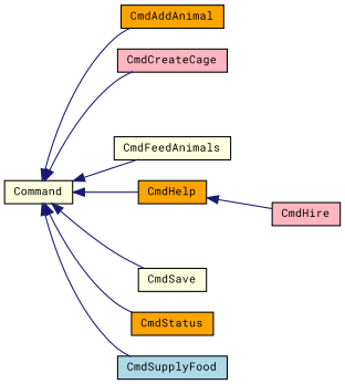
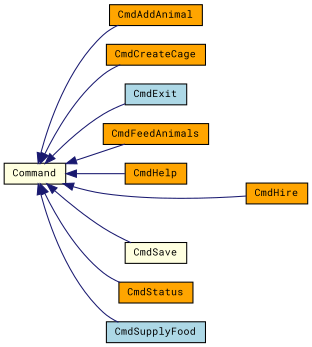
  digraph {
    fontname="Roboto Mono"
    rankdir=LR
    node [color=black fillcolor=lightyellow fontname="Roboto Mono" fontsize=10 shape=record style=filled]
    edge [color=midnightblue dir=back fontname="Roboto Mono" fontsize=10 labelfontname=Helvetica labelfontsize=10 style=solid]
    n1 [fontcolor=black height=0.2 label=Command width=0.4]
    n2 [fillcolor=orange height=0.2 label=CmdAddAnimal width=0.4]
-   n3 [fillcolor=lightpink height=0.2 label=CmdCreateCage width=0.4]
-   n5 [height=0.2 label=CmdFeedAnimals width=0.4]
+   n3 [fillcolor=orange height=0.2 label=CmdCreateCage width=0.4]
+   n4 [fillcolor=lightblue height=0.2 label=CmdExit width=0.4]
+   n5 [fillcolor=orange height=0.2 label=CmdFeedAnimals width=0.4]
    n6 [fillcolor=orange height=0.2 label=CmdHelp width=0.4]
-   n7 [fillcolor=lightpink height=0.2 label=CmdHire width=0.4]
+   n7 [fillcolor=orange height=0.2 label=CmdHire width=0.4]
    n8 [height=0.2 label=CmdSave width=0.4]
    n9 [fillcolor=orange height=0.2 label=CmdStatus width=0.4]
    n10 [fillcolor=lightblue height=0.2 label=CmdSupplyFood width=0.4]
    n1 -> n2
    n1 -> n3
+   n1 -> n4
    n1 -> n5
    n1 -> n6
-   n6 -> n7
+   n1 -> n7
    n1 -> n8
    n1 -> n9
    n1 -> n10
  }
